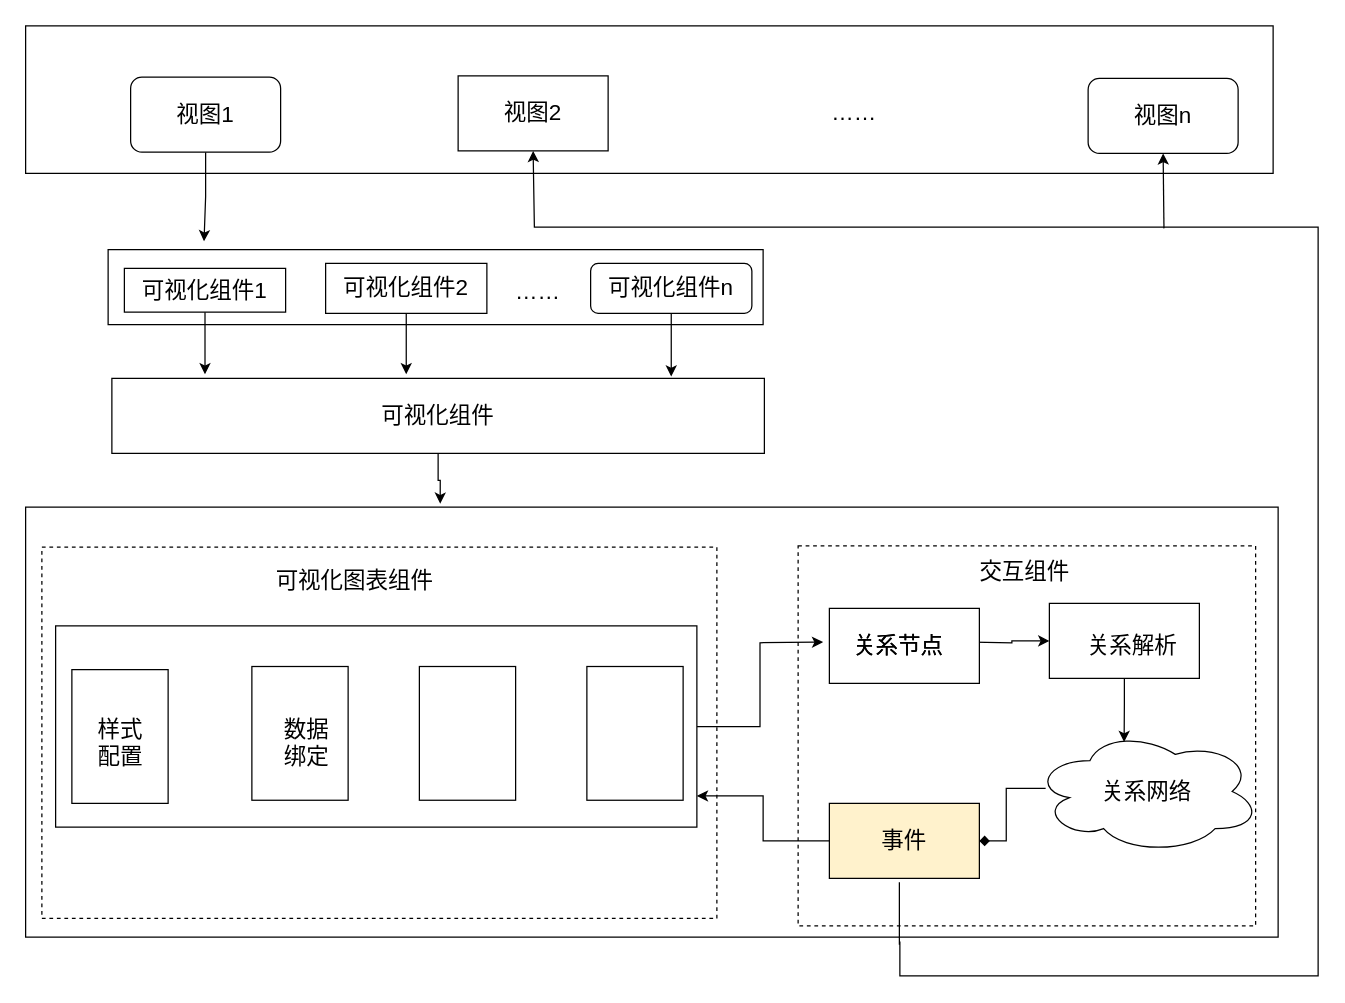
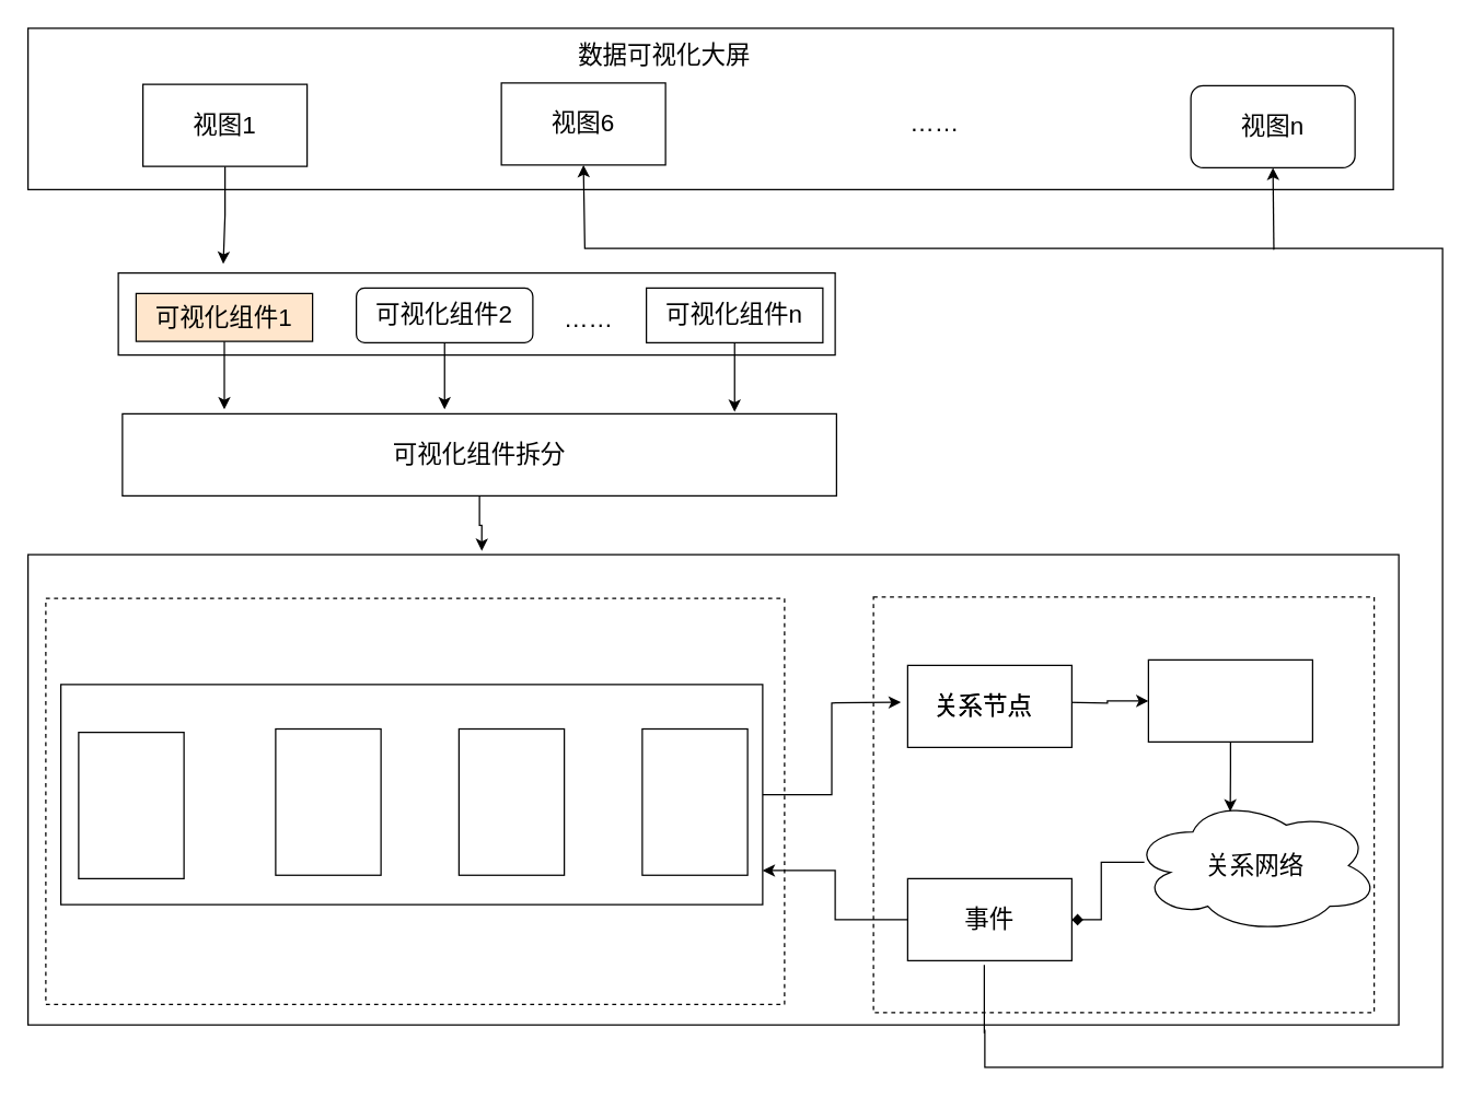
  <mxCell id="0" />
  <mxCell id="1" parent="0" />
  <mxCell id="2" value="" style="rounded=0;whiteSpace=wrap;html=1;fontSize=18;fillColor=none;dashed=1;" parent="1" vertex="1"><mxGeometry x="638" y="436" width="366" height="304" as="geometry" /></mxCell>
  <mxCell id="3" value="" style="rounded=0;whiteSpace=wrap;html=1;fontSize=18;fillColor=none;" vertex="1" parent="1"><mxGeometry x="20" y="405" width="1002" height="344" as="geometry" /></mxCell>
  <mxCell id="4" value="" style="rounded=0;whiteSpace=wrap;html=1;" parent="1" vertex="1"><mxGeometry x="20" y="20" width="998" height="118" as="geometry" /></mxCell>
+ <mxCell id="5" value="&lt;font style=&quot;font-size: 18px;&quot;&gt;数据可视化大屏&lt;/font&gt;" style="text;html=1;strokeColor=none;fillColor=none;align=center;verticalAlign=middle;whiteSpace=wrap;rounded=0;" parent="1" vertex="1"><mxGeometry x="363" y="25" width="245" height="30" as="geometry" /></mxCell>
  <mxCell id="6" style="edgeStyle=orthogonalEdgeStyle;rounded=0;orthogonalLoop=1;jettySize=auto;html=1;entryX=0;entryY=0.5;entryDx=0;entryDy=0;fontSize=18;" parent="1" source="7" edge="1"><mxGeometry relative="1" as="geometry"><mxPoint x="658" y="513" as="targetPoint" /></mxGeometry></mxCell>
  <mxCell id="7" value="" style="rounded=0;whiteSpace=wrap;html=1;fontSize=18;" parent="1" vertex="1"><mxGeometry x="44" y="500" width="513" height="161" as="geometry" /></mxCell>
  <mxCell id="8" style="edgeStyle=orthogonalEdgeStyle;rounded=0;orthogonalLoop=1;jettySize=auto;html=1;exitX=0.5;exitY=1;exitDx=0;exitDy=0;fontSize=18;" parent="1" source="7" target="7" edge="1"><mxGeometry relative="1" as="geometry" /></mxCell>
  <mxCell id="9" value="" style="rounded=0;whiteSpace=wrap;html=1;fontSize=18;" parent="1" vertex="1"><mxGeometry x="57" y="535" width="77" height="107" as="geometry" /></mxCell>
  <mxCell id="10" value="" style="rounded=0;whiteSpace=wrap;html=1;fontSize=18;" parent="1" vertex="1"><mxGeometry x="201" y="532.5" width="77" height="107" as="geometry" /></mxCell>
  <mxCell id="11" value="" style="rounded=0;whiteSpace=wrap;html=1;fontSize=18;" parent="1" vertex="1"><mxGeometry x="335" y="532.5" width="77" height="107" as="geometry" /></mxCell>
  <mxCell id="12" value="" style="rounded=0;whiteSpace=wrap;html=1;fontSize=18;" parent="1" vertex="1"><mxGeometry x="469" y="532.5" width="77" height="107" as="geometry" /></mxCell>
- <mxCell id="13" value="样式&lt;br&gt;配置" style="text;html=1;strokeColor=none;fillColor=none;align=center;verticalAlign=middle;whiteSpace=wrap;rounded=0;fontSize=18;" parent="1" vertex="1"><mxGeometry x="65.5" y="579" width="60" height="30" as="geometry" /></mxCell>
- <mxCell id="14" value="数据&lt;br&gt;绑定" style="text;html=1;strokeColor=none;fillColor=none;align=center;verticalAlign=middle;whiteSpace=wrap;rounded=0;fontSize=18;" parent="1" vertex="1"><mxGeometry x="215" y="579" width="60" height="30" as="geometry" /></mxCell>
  <mxCell id="15" style="edgeStyle=orthogonalEdgeStyle;rounded=0;orthogonalLoop=1;jettySize=auto;html=1;fontSize=18;entryX=0;entryY=0.5;entryDx=0;entryDy=0;" parent="1" edge="1" target="20"><mxGeometry relative="1" as="geometry"><mxPoint x="830" y="513" as="targetPoint" /><mxPoint x="778" y="513" as="sourcePoint" /></mxGeometry></mxCell>
  <mxCell id="16" value="" style="rounded=0;whiteSpace=wrap;html=1;fontSize=18;" parent="1" vertex="1"><mxGeometry x="663" y="486" width="120" height="60" as="geometry" /></mxCell>
  <mxCell id="17" value="关系节点" style="text;html=1;strokeColor=none;fillColor=none;align=center;verticalAlign=middle;whiteSpace=wrap;rounded=0;fontSize=18;" parent="1" vertex="1"><mxGeometry x="677.5" y="502" width="81" height="28" as="geometry" /></mxCell>
  <mxCell id="18" value="关系节点" style="text;html=1;strokeColor=none;fillColor=none;align=center;verticalAlign=middle;whiteSpace=wrap;rounded=0;fontSize=18;" parent="1" vertex="1"><mxGeometry x="677.5" y="502" width="81" height="28" as="geometry" /></mxCell>
  <mxCell id="19" style="edgeStyle=orthogonalEdgeStyle;rounded=0;orthogonalLoop=1;jettySize=auto;html=1;entryX=0.4;entryY=0.1;entryDx=0;entryDy=0;entryPerimeter=0;fontSize=18;" edge="1" parent="1" source="20" target="23"><mxGeometry relative="1" as="geometry" /></mxCell>
  <mxCell id="20" value="" style="rounded=0;whiteSpace=wrap;html=1;fontSize=18;" parent="1" vertex="1"><mxGeometry x="839" y="482" width="120" height="60" as="geometry" /></mxCell>
- <mxCell id="21" value="关系解析" style="text;html=1;strokeColor=none;fillColor=none;align=center;verticalAlign=middle;whiteSpace=wrap;rounded=0;fontSize=18;" parent="1" vertex="1"><mxGeometry x="865" y="502" width="81" height="28" as="geometry" /></mxCell>
  <mxCell id="22" value="" style="edgeStyle=orthogonalEdgeStyle;rounded=0;orthogonalLoop=1;jettySize=auto;html=1;fontSize=18;exitX=0.055;exitY=0.475;exitDx=0;exitDy=0;exitPerimeter=0;endArrow=diamond;" parent="1" source="23" target="25" edge="1"><mxGeometry relative="1" as="geometry" /></mxCell>
  <mxCell id="23" value="关系网络" style="ellipse;shape=cloud;whiteSpace=wrap;html=1;fontSize=18;" parent="1" vertex="1"><mxGeometry x="826" y="583" width="182" height="99" as="geometry" /></mxCell>
  <mxCell id="24" style="edgeStyle=orthogonalEdgeStyle;rounded=0;orthogonalLoop=1;jettySize=auto;html=1;exitX=0;exitY=0.5;exitDx=0;exitDy=0;entryX=1;entryY=0.845;entryDx=0;entryDy=0;entryPerimeter=0;fontSize=18;" parent="1" source="25" target="7" edge="1"><mxGeometry relative="1" as="geometry" /></mxCell>
- <mxCell id="25" value="事件" style="rounded=0;whiteSpace=wrap;html=1;fontSize=18;fillColor=#fff2cc;" parent="1" vertex="1"><mxGeometry x="663" y="642" width="120" height="60" as="geometry" /></mxCell>
- <mxCell id="26" value="交互组件" style="text;html=1;strokeColor=none;fillColor=none;align=center;verticalAlign=middle;whiteSpace=wrap;rounded=0;dashed=1;fontSize=18;" parent="1" vertex="1"><mxGeometry x="769" y="442" width="101" height="29" as="geometry" /></mxCell>
+ <mxCell id="25" value="事件" style="rounded=0;whiteSpace=wrap;html=1;fontSize=18;" parent="1" vertex="1"><mxGeometry x="663" y="642" width="120" height="60" as="geometry" /></mxCell>
  <mxCell id="27" style="edgeStyle=orthogonalEdgeStyle;rounded=0;orthogonalLoop=1;jettySize=auto;html=1;exitX=0.5;exitY=1;exitDx=0;exitDy=0;fontSize=18;" edge="1" parent="1" source="28"><mxGeometry relative="1" as="geometry"><mxPoint x="162.727" y="192.364" as="targetPoint" /></mxGeometry></mxCell>
- <mxCell id="28" value="&lt;font style=&quot;font-size: 18px;&quot;&gt;视图1&lt;/font&gt;" style="whiteSpace=wrap;html=1;rounded=1;" vertex="1" parent="1"><mxGeometry x="104" y="61" width="120" height="60" as="geometry" /></mxCell>
- <mxCell id="29" value="&lt;font style=&quot;font-size: 18px;&quot;&gt;视图2&lt;/font&gt;" style="rounded=0;whiteSpace=wrap;html=1;" vertex="1" parent="1"><mxGeometry x="366" y="60" width="120" height="60" as="geometry" /></mxCell>
+ <mxCell id="28" value="&lt;font style=&quot;font-size: 18px;&quot;&gt;视图1&lt;/font&gt;" style="rounded=0;whiteSpace=wrap;html=1;" vertex="1" parent="1"><mxGeometry x="104" y="61" width="120" height="60" as="geometry" /></mxCell>
+ <mxCell id="29" value="&lt;font style=&quot;font-size: 18px;&quot;&gt;视图6&lt;/font&gt;" style="rounded=0;whiteSpace=wrap;html=1;" vertex="1" parent="1"><mxGeometry x="366" y="60" width="120" height="60" as="geometry" /></mxCell>
  <mxCell id="30" value="" style="rounded=0;whiteSpace=wrap;html=1;fontSize=18;" vertex="1" parent="1"><mxGeometry x="86" y="199" width="524" height="60" as="geometry" /></mxCell>
  <mxCell id="31" value="&lt;font style=&quot;font-size: 18px;&quot;&gt;视图n&lt;/font&gt;" style="whiteSpace=wrap;html=1;rounded=1;" vertex="1" parent="1"><mxGeometry x="870" y="62" width="120" height="60" as="geometry" /></mxCell>
  <mxCell id="32" value="……" style="text;html=1;strokeColor=none;fillColor=none;align=center;verticalAlign=middle;whiteSpace=wrap;rounded=0;fontSize=18;" vertex="1" parent="1"><mxGeometry x="653" y="75" width="60" height="30" as="geometry" /></mxCell>
  <mxCell id="33" style="edgeStyle=orthogonalEdgeStyle;rounded=0;orthogonalLoop=1;jettySize=auto;html=1;fontSize=18;" edge="1" parent="1" source="34"><mxGeometry relative="1" as="geometry"><mxPoint x="163.5" y="298.727" as="targetPoint" /></mxGeometry></mxCell>
- <mxCell id="34" value="可视化组件1" style="rounded=0;whiteSpace=wrap;html=1;fontSize=18;" vertex="1" parent="1"><mxGeometry x="99" y="214" width="129" height="35" as="geometry" /></mxCell>
+ <mxCell id="34" value="可视化组件1" style="rounded=0;whiteSpace=wrap;html=1;fontSize=18;fillColor=#ffe6cc;" vertex="1" parent="1"><mxGeometry x="99" y="214" width="129" height="35" as="geometry" /></mxCell>
  <mxCell id="35" style="edgeStyle=orthogonalEdgeStyle;rounded=0;orthogonalLoop=1;jettySize=auto;html=1;fontSize=18;" edge="1" parent="1" source="36"><mxGeometry relative="1" as="geometry"><mxPoint x="324.5" y="298.727" as="targetPoint" /></mxGeometry></mxCell>
- <mxCell id="36" value="可视化组件2" style="rounded=0;whiteSpace=wrap;html=1;fontSize=18;" vertex="1" parent="1"><mxGeometry x="260" y="210" width="129" height="40" as="geometry" /></mxCell>
+ <mxCell id="36" value="可视化组件2" style="whiteSpace=wrap;html=1;fontSize=18;rounded=1;" vertex="1" parent="1"><mxGeometry x="260" y="210" width="129" height="40" as="geometry" /></mxCell>
  <mxCell id="37" style="edgeStyle=orthogonalEdgeStyle;rounded=0;orthogonalLoop=1;jettySize=auto;html=1;fontSize=18;" edge="1" parent="1" source="38"><mxGeometry relative="1" as="geometry"><mxPoint x="536.5" y="300.545" as="targetPoint" /></mxGeometry></mxCell>
- <mxCell id="38" value="可视化组件n" style="whiteSpace=wrap;html=1;fontSize=18;rounded=1;" vertex="1" parent="1"><mxGeometry x="472" y="210" width="129" height="40" as="geometry" /></mxCell>
+ <mxCell id="38" value="可视化组件n" style="rounded=0;whiteSpace=wrap;html=1;fontSize=18;" vertex="1" parent="1"><mxGeometry x="472" y="210" width="129" height="40" as="geometry" /></mxCell>
  <mxCell id="39" value="……" style="text;html=1;strokeColor=none;fillColor=none;align=center;verticalAlign=middle;whiteSpace=wrap;rounded=0;fontSize=18;" vertex="1" parent="1"><mxGeometry x="399.5" y="218" width="60" height="30" as="geometry" /></mxCell>
  <mxCell id="40" style="edgeStyle=orthogonalEdgeStyle;rounded=0;orthogonalLoop=1;jettySize=auto;html=1;exitX=0.5;exitY=1;exitDx=0;exitDy=0;entryX=0.331;entryY=-0.008;entryDx=0;entryDy=0;entryPerimeter=0;fontSize=18;" edge="1" parent="1" source="41" target="3"><mxGeometry relative="1" as="geometry" /></mxCell>
- <mxCell id="41" value="可视化组件" style="rounded=0;whiteSpace=wrap;html=1;fontSize=18;" vertex="1" parent="1"><mxGeometry x="89" y="302" width="522" height="60" as="geometry" /></mxCell>
+ <mxCell id="41" value="可视化组件拆分" style="rounded=0;whiteSpace=wrap;html=1;fontSize=18;" vertex="1" parent="1"><mxGeometry x="89" y="302" width="522" height="60" as="geometry" /></mxCell>
  <mxCell id="42" style="edgeStyle=orthogonalEdgeStyle;rounded=0;orthogonalLoop=1;jettySize=auto;html=1;fontSize=18;entryX=0.5;entryY=1;entryDx=0;entryDy=0;exitX=0.698;exitY=1.01;exitDx=0;exitDy=0;exitPerimeter=0;" edge="1" parent="1" source="3" target="29"><mxGeometry relative="1" as="geometry"><mxPoint x="439.091" y="157.818" as="targetPoint" /><Array as="points"><mxPoint x="719" y="780" /><mxPoint x="1054" y="780" /><mxPoint x="1054" y="181" /><mxPoint x="427" y="181" /></Array></mxGeometry></mxCell>
  <mxCell id="43" style="edgeStyle=orthogonalEdgeStyle;rounded=0;orthogonalLoop=1;jettySize=auto;html=1;exitX=0.5;exitY=1;exitDx=0;exitDy=0;fontSize=18;" edge="1" parent="1" source="36" target="36"><mxGeometry relative="1" as="geometry" /></mxCell>
  <mxCell id="44" value="" style="rounded=0;whiteSpace=wrap;html=1;fontSize=18;fillColor=none;dashed=1;" vertex="1" parent="1"><mxGeometry x="33" y="437" width="540" height="297" as="geometry" /></mxCell>
  <mxCell id="45" value="" style="endArrow=classic;html=1;rounded=0;fontSize=18;entryX=0.5;entryY=1;entryDx=0;entryDy=0;" edge="1" parent="1" target="31"><mxGeometry width="50" height="50" relative="1" as="geometry"><mxPoint x="930.68" y="182" as="sourcePoint" /><mxPoint x="930.68" y="131" as="targetPoint" /></mxGeometry></mxCell>
  <mxCell id="46" value="" style="endArrow=none;html=1;rounded=0;fontSize=18;" edge="1" parent="1"><mxGeometry width="50" height="50" relative="1" as="geometry"><mxPoint x="719" y="755" as="sourcePoint" /><mxPoint x="719" y="705" as="targetPoint" /></mxGeometry></mxCell>
- <mxCell id="47" value="可视化图表组件" style="text;html=1;strokeColor=none;fillColor=none;align=center;verticalAlign=middle;whiteSpace=wrap;rounded=0;dashed=1;fontSize=18;" vertex="1" parent="1"><mxGeometry x="201" y="449" width="165" height="30" as="geometry" /></mxCell>
